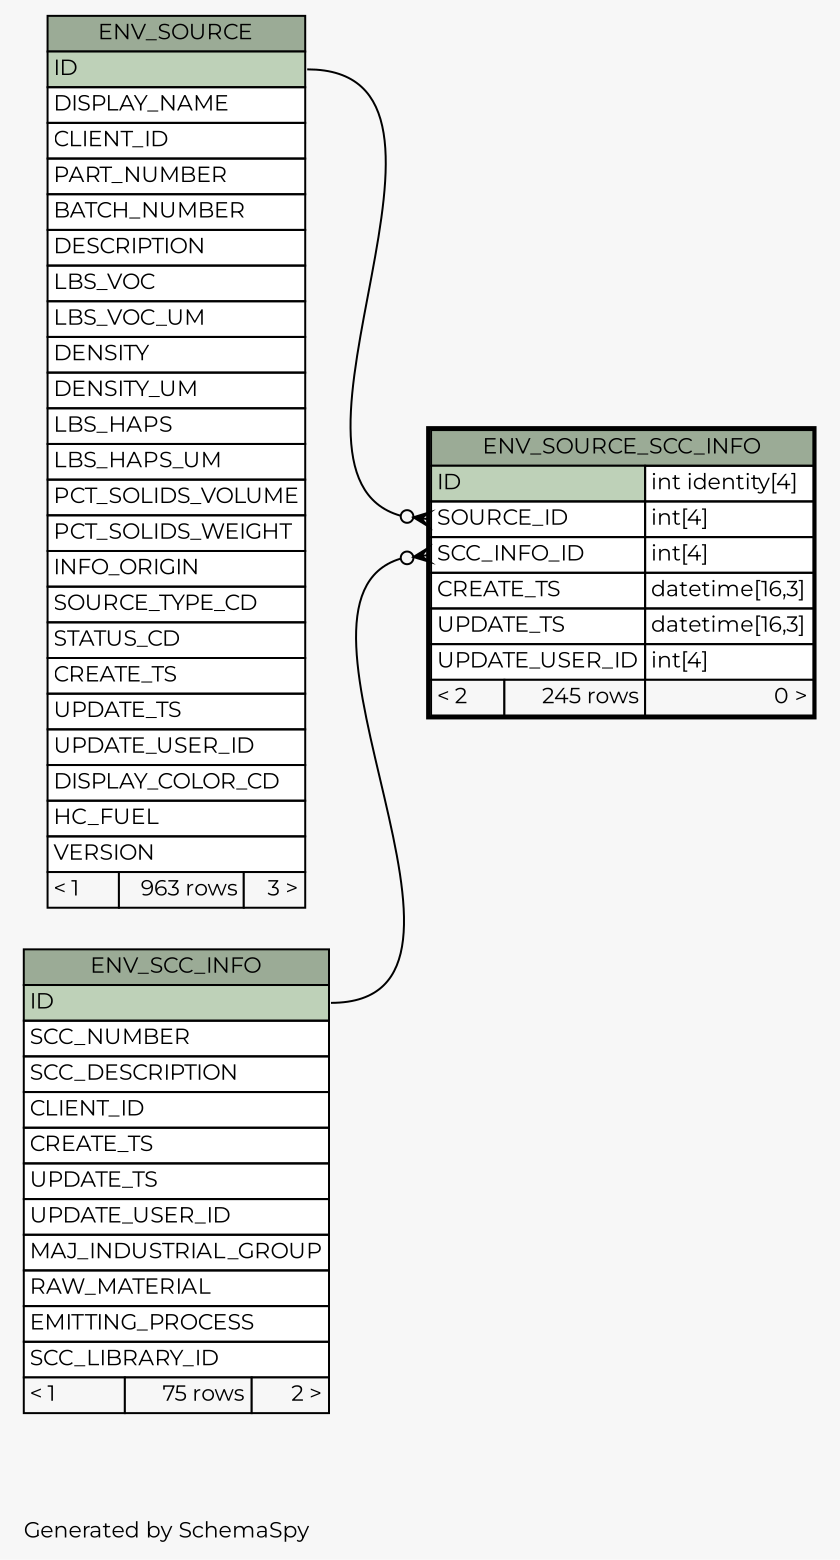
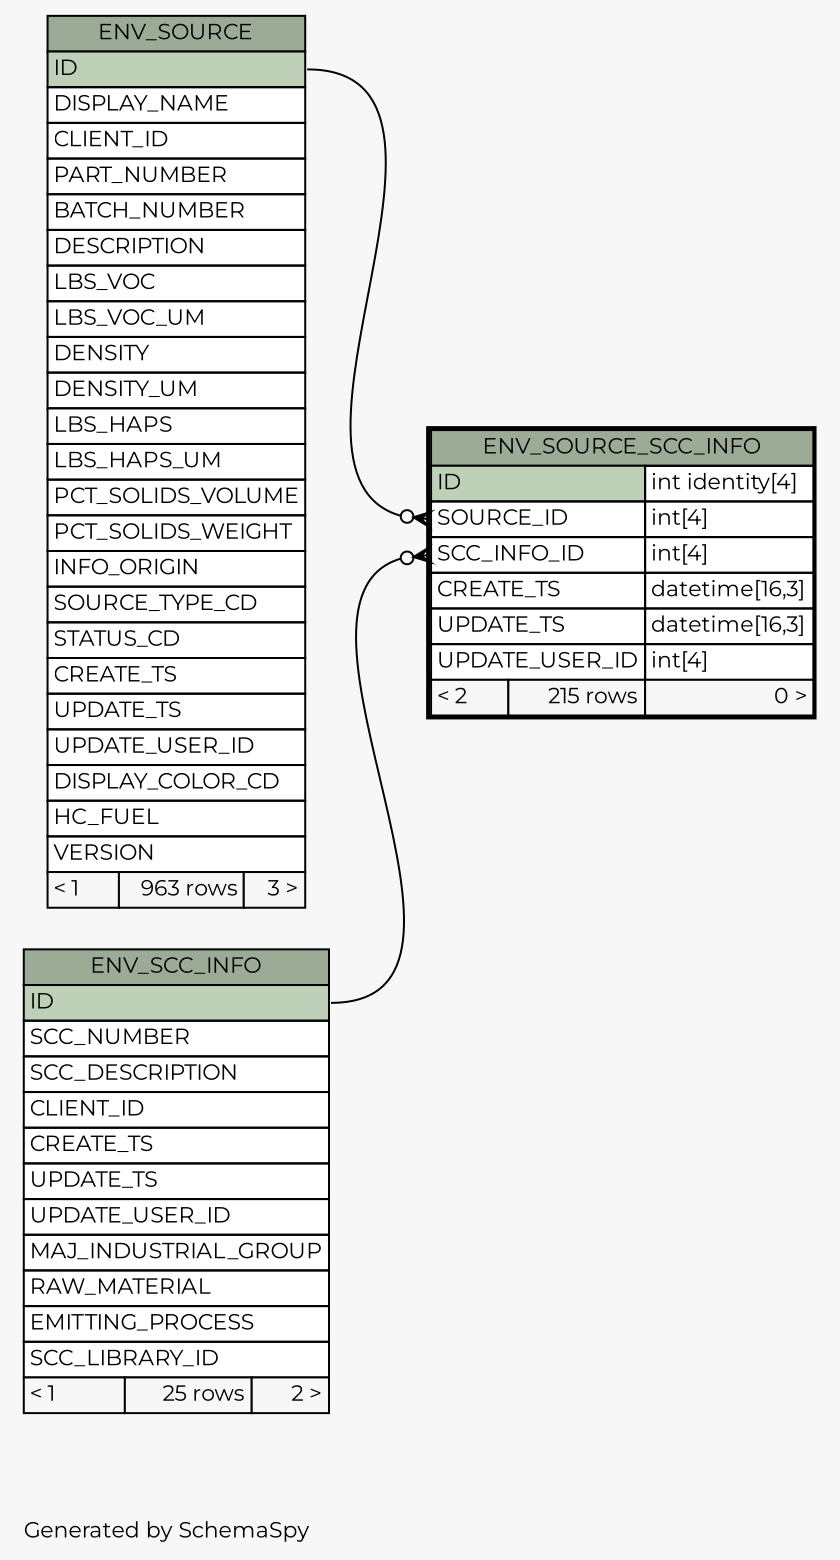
  digraph {
    bgcolor="#f7f7f7"
    fontname=Montserrat
    fontsize=11
    label="\nGenerated by SchemaSpy"
    labeljust=l
    nodesep=0.18
    rankdir=RL
    ranksep=0.46
    node [fontname=Montserrat fontsize=11 shape=plaintext]
    edge [arrowhead=none arrowsize=0.8 arrowtail=crowodot dir=back fontname=Montserrat headport="ID:e"]
-   n1 [label=<     <TABLE BORDER="2" CELLBORDER="1" CELLSPACING="0" BGCOLOR="#ffffff">       <TR><TD COLSPAN="3" BGCOLOR="#9bab96" ALIGN="CENTER">ENV_SOURCE_SCC_INFO</TD></TR>       <TR><TD PORT="ID" COLSPAN="2" BGCOLOR="#bed1b8" ALIGN="LEFT">ID</TD><TD PORT="ID.type" ALIGN="LEFT">int identity[4]</TD></TR>       <TR><TD PORT="SOURCE_ID" COLSPAN="2" ALIGN="LEFT">SOURCE_ID</TD><TD PORT="SOURCE_ID.type" ALIGN="LEFT">int[4]</TD></TR>       <TR><TD PORT="SCC_INFO_ID" COLSPAN="2" ALIGN="LEFT">SCC_INFO_ID</TD><TD PORT="SCC_INFO_ID.type" ALIGN="LEFT">int[4]</TD></TR>       <TR><TD PORT="CREATE_TS" COLSPAN="2" ALIGN="LEFT">CREATE_TS</TD><TD PORT="CREATE_TS.type" ALIGN="LEFT">datetime[16,3]</TD></TR>       <TR><TD PORT="UPDATE_TS" COLSPAN="2" ALIGN="LEFT">UPDATE_TS</TD><TD PORT="UPDATE_TS.type" ALIGN="LEFT">datetime[16,3]</TD></TR>       <TR><TD PORT="UPDATE_USER_ID" COLSPAN="2" ALIGN="LEFT">UPDATE_USER_ID</TD><TD PORT="UPDATE_USER_ID.type" ALIGN="LEFT">int[4]</TD></TR>       <TR><TD ALIGN="LEFT" BGCOLOR="#f7f7f7">&lt; 2</TD><TD ALIGN="RIGHT" BGCOLOR="#f7f7f7">245 rows</TD><TD ALIGN="RIGHT" BGCOLOR="#f7f7f7">0 &gt;</TD></TR>     </TABLE>>]
-   n2 [label=<     <TABLE BORDER="0" CELLBORDER="1" CELLSPACING="0" BGCOLOR="#ffffff">       <TR><TD COLSPAN="3" BGCOLOR="#9bab96" ALIGN="CENTER">ENV_SCC_INFO</TD></TR>       <TR><TD PORT="ID" COLSPAN="3" BGCOLOR="#bed1b8" ALIGN="LEFT">ID</TD></TR>       <TR><TD PORT="SCC_NUMBER" COLSPAN="3" ALIGN="LEFT">SCC_NUMBER</TD></TR>       <TR><TD PORT="SCC_DESCRIPTION" COLSPAN="3" ALIGN="LEFT">SCC_DESCRIPTION</TD></TR>       <TR><TD PORT="CLIENT_ID" COLSPAN="3" ALIGN="LEFT">CLIENT_ID</TD></TR>       <TR><TD PORT="CREATE_TS" COLSPAN="3" ALIGN="LEFT">CREATE_TS</TD></TR>       <TR><TD PORT="UPDATE_TS" COLSPAN="3" ALIGN="LEFT">UPDATE_TS</TD></TR>       <TR><TD PORT="UPDATE_USER_ID" COLSPAN="3" ALIGN="LEFT">UPDATE_USER_ID</TD></TR>       <TR><TD PORT="MAJ_INDUSTRIAL_GROUP" COLSPAN="3" ALIGN="LEFT">MAJ_INDUSTRIAL_GROUP</TD></TR>       <TR><TD PORT="RAW_MATERIAL" COLSPAN="3" ALIGN="LEFT">RAW_MATERIAL</TD></TR>       <TR><TD PORT="EMITTING_PROCESS" COLSPAN="3" ALIGN="LEFT">EMITTING_PROCESS</TD></TR>       <TR><TD PORT="SCC_LIBRARY_ID" COLSPAN="3" ALIGN="LEFT">SCC_LIBRARY_ID</TD></TR>       <TR><TD ALIGN="LEFT" BGCOLOR="#f7f7f7">&lt; 1</TD><TD ALIGN="RIGHT" BGCOLOR="#f7f7f7">75 rows</TD><TD ALIGN="RIGHT" BGCOLOR="#f7f7f7">2 &gt;</TD></TR>     </TABLE>>]
+   n1 [label=<     <TABLE BORDER="2" CELLBORDER="1" CELLSPACING="0" BGCOLOR="#ffffff">       <TR><TD COLSPAN="3" BGCOLOR="#9bab96" ALIGN="CENTER">ENV_SOURCE_SCC_INFO</TD></TR>       <TR><TD PORT="ID" COLSPAN="2" BGCOLOR="#bed1b8" ALIGN="LEFT">ID</TD><TD PORT="ID.type" ALIGN="LEFT">int identity[4]</TD></TR>       <TR><TD PORT="SOURCE_ID" COLSPAN="2" ALIGN="LEFT">SOURCE_ID</TD><TD PORT="SOURCE_ID.type" ALIGN="LEFT">int[4]</TD></TR>       <TR><TD PORT="SCC_INFO_ID" COLSPAN="2" ALIGN="LEFT">SCC_INFO_ID</TD><TD PORT="SCC_INFO_ID.type" ALIGN="LEFT">int[4]</TD></TR>       <TR><TD PORT="CREATE_TS" COLSPAN="2" ALIGN="LEFT">CREATE_TS</TD><TD PORT="CREATE_TS.type" ALIGN="LEFT">datetime[16,3]</TD></TR>       <TR><TD PORT="UPDATE_TS" COLSPAN="2" ALIGN="LEFT">UPDATE_TS</TD><TD PORT="UPDATE_TS.type" ALIGN="LEFT">datetime[16,3]</TD></TR>       <TR><TD PORT="UPDATE_USER_ID" COLSPAN="2" ALIGN="LEFT">UPDATE_USER_ID</TD><TD PORT="UPDATE_USER_ID.type" ALIGN="LEFT">int[4]</TD></TR>       <TR><TD ALIGN="LEFT" BGCOLOR="#f7f7f7">&lt; 2</TD><TD ALIGN="RIGHT" BGCOLOR="#f7f7f7">215 rows</TD><TD ALIGN="RIGHT" BGCOLOR="#f7f7f7">0 &gt;</TD></TR>     </TABLE>>]
+   n2 [label=<     <TABLE BORDER="0" CELLBORDER="1" CELLSPACING="0" BGCOLOR="#ffffff">       <TR><TD COLSPAN="3" BGCOLOR="#9bab96" ALIGN="CENTER">ENV_SCC_INFO</TD></TR>       <TR><TD PORT="ID" COLSPAN="3" BGCOLOR="#bed1b8" ALIGN="LEFT">ID</TD></TR>       <TR><TD PORT="SCC_NUMBER" COLSPAN="3" ALIGN="LEFT">SCC_NUMBER</TD></TR>       <TR><TD PORT="SCC_DESCRIPTION" COLSPAN="3" ALIGN="LEFT">SCC_DESCRIPTION</TD></TR>       <TR><TD PORT="CLIENT_ID" COLSPAN="3" ALIGN="LEFT">CLIENT_ID</TD></TR>       <TR><TD PORT="CREATE_TS" COLSPAN="3" ALIGN="LEFT">CREATE_TS</TD></TR>       <TR><TD PORT="UPDATE_TS" COLSPAN="3" ALIGN="LEFT">UPDATE_TS</TD></TR>       <TR><TD PORT="UPDATE_USER_ID" COLSPAN="3" ALIGN="LEFT">UPDATE_USER_ID</TD></TR>       <TR><TD PORT="MAJ_INDUSTRIAL_GROUP" COLSPAN="3" ALIGN="LEFT">MAJ_INDUSTRIAL_GROUP</TD></TR>       <TR><TD PORT="RAW_MATERIAL" COLSPAN="3" ALIGN="LEFT">RAW_MATERIAL</TD></TR>       <TR><TD PORT="EMITTING_PROCESS" COLSPAN="3" ALIGN="LEFT">EMITTING_PROCESS</TD></TR>       <TR><TD PORT="SCC_LIBRARY_ID" COLSPAN="3" ALIGN="LEFT">SCC_LIBRARY_ID</TD></TR>       <TR><TD ALIGN="LEFT" BGCOLOR="#f7f7f7">&lt; 1</TD><TD ALIGN="RIGHT" BGCOLOR="#f7f7f7">25 rows</TD><TD ALIGN="RIGHT" BGCOLOR="#f7f7f7">2 &gt;</TD></TR>     </TABLE>>]
    n3 [label=<     <TABLE BORDER="0" CELLBORDER="1" CELLSPACING="0" BGCOLOR="#ffffff">       <TR><TD COLSPAN="3" BGCOLOR="#9bab96" ALIGN="CENTER">ENV_SOURCE</TD></TR>       <TR><TD PORT="ID" COLSPAN="3" BGCOLOR="#bed1b8" ALIGN="LEFT">ID</TD></TR>       <TR><TD PORT="DISPLAY_NAME" COLSPAN="3" ALIGN="LEFT">DISPLAY_NAME</TD></TR>       <TR><TD PORT="CLIENT_ID" COLSPAN="3" ALIGN="LEFT">CLIENT_ID</TD></TR>       <TR><TD PORT="PART_NUMBER" COLSPAN="3" ALIGN="LEFT">PART_NUMBER</TD></TR>       <TR><TD PORT="BATCH_NUMBER" COLSPAN="3" ALIGN="LEFT">BATCH_NUMBER</TD></TR>       <TR><TD PORT="DESCRIPTION" COLSPAN="3" ALIGN="LEFT">DESCRIPTION</TD></TR>       <TR><TD PORT="LBS_VOC" COLSPAN="3" ALIGN="LEFT">LBS_VOC</TD></TR>       <TR><TD PORT="LBS_VOC_UM" COLSPAN="3" ALIGN="LEFT">LBS_VOC_UM</TD></TR>       <TR><TD PORT="DENSITY" COLSPAN="3" ALIGN="LEFT">DENSITY</TD></TR>       <TR><TD PORT="DENSITY_UM" COLSPAN="3" ALIGN="LEFT">DENSITY_UM</TD></TR>       <TR><TD PORT="LBS_HAPS" COLSPAN="3" ALIGN="LEFT">LBS_HAPS</TD></TR>       <TR><TD PORT="LBS_HAPS_UM" COLSPAN="3" ALIGN="LEFT">LBS_HAPS_UM</TD></TR>       <TR><TD PORT="PCT_SOLIDS_VOLUME" COLSPAN="3" ALIGN="LEFT">PCT_SOLIDS_VOLUME</TD></TR>       <TR><TD PORT="PCT_SOLIDS_WEIGHT" COLSPAN="3" ALIGN="LEFT">PCT_SOLIDS_WEIGHT</TD></TR>       <TR><TD PORT="INFO_ORIGIN" COLSPAN="3" ALIGN="LEFT">INFO_ORIGIN</TD></TR>       <TR><TD PORT="SOURCE_TYPE_CD" COLSPAN="3" ALIGN="LEFT">SOURCE_TYPE_CD</TD></TR>       <TR><TD PORT="STATUS_CD" COLSPAN="3" ALIGN="LEFT">STATUS_CD</TD></TR>       <TR><TD PORT="CREATE_TS" COLSPAN="3" ALIGN="LEFT">CREATE_TS</TD></TR>       <TR><TD PORT="UPDATE_TS" COLSPAN="3" ALIGN="LEFT">UPDATE_TS</TD></TR>       <TR><TD PORT="UPDATE_USER_ID" COLSPAN="3" ALIGN="LEFT">UPDATE_USER_ID</TD></TR>       <TR><TD PORT="DISPLAY_COLOR_CD" COLSPAN="3" ALIGN="LEFT">DISPLAY_COLOR_CD</TD></TR>       <TR><TD PORT="HC_FUEL" COLSPAN="3" ALIGN="LEFT">HC_FUEL</TD></TR>       <TR><TD PORT="VERSION" COLSPAN="3" ALIGN="LEFT">VERSION</TD></TR>       <TR><TD ALIGN="LEFT" BGCOLOR="#f7f7f7">&lt; 1</TD><TD ALIGN="RIGHT" BGCOLOR="#f7f7f7">963 rows</TD><TD ALIGN="RIGHT" BGCOLOR="#f7f7f7">3 &gt;</TD></TR>     </TABLE>>]
    n1 -> n2 [tailport="SCC_INFO_ID:w"]
    n1 -> n3 [tailport="SOURCE_ID:w"]
  }
